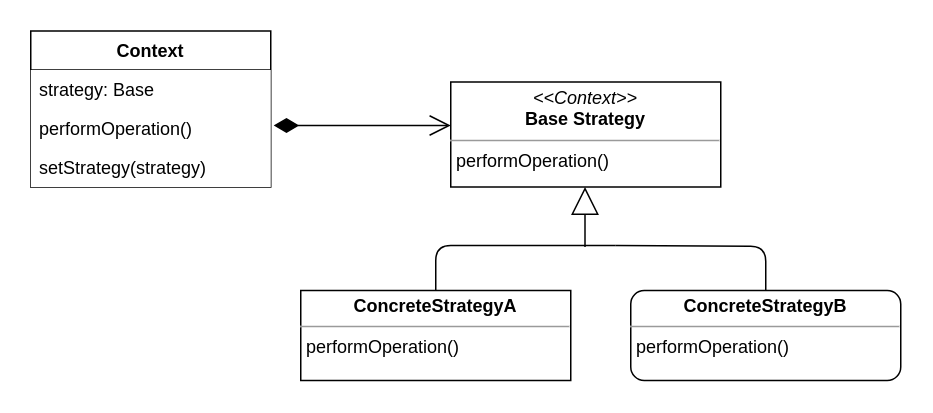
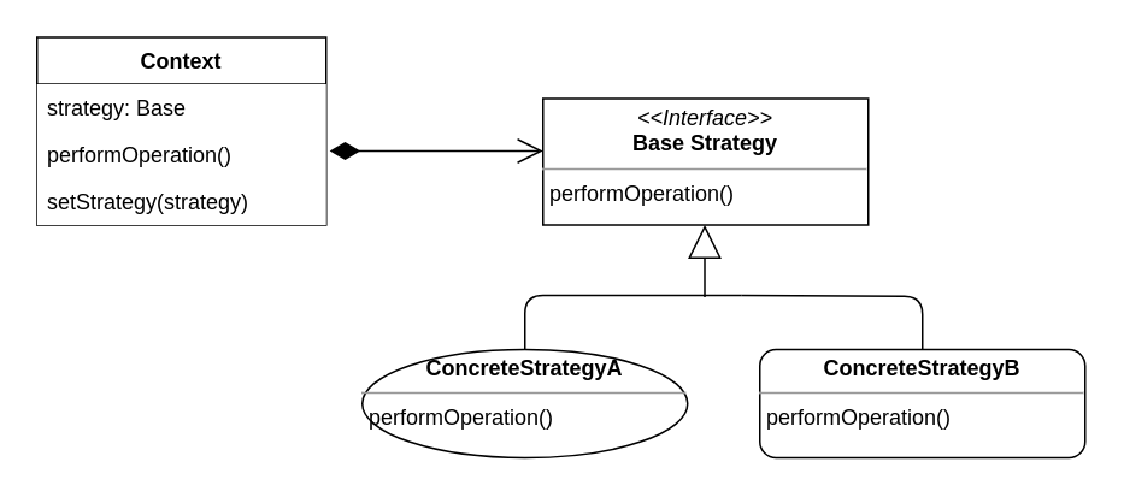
  <mxCell id="0" />
  <mxCell id="1" parent="0" />
  <mxCell id="2" value="Context" style="swimlane;fontStyle=1;align=center;verticalAlign=top;childLayout=stackLayout;horizontal=1;startSize=26;horizontalStack=0;resizeParent=1;resizeParentMax=0;resizeLast=0;collapsible=1;marginBottom=0;" vertex="1" parent="1"><mxGeometry x="20" y="20" width="160" height="104" as="geometry" /></mxCell>
  <mxCell id="3" value="strategy: Base" style="text;strokeColor=none;align=left;verticalAlign=top;spacingLeft=4;spacingRight=4;overflow=hidden;rotatable=0;points=[[0,0.5],[1,0.5]];portConstraint=eastwest;fillColor=#ffffff;" vertex="1" parent="2"><mxGeometry y="26" width="160" height="26" as="geometry" /></mxCell>
  <mxCell id="4" value="performOperation()" style="text;strokeColor=none;align=left;verticalAlign=top;spacingLeft=4;spacingRight=4;overflow=hidden;rotatable=0;points=[[0,0.5],[1,0.5]];portConstraint=eastwest;fillColor=#ffffff;" vertex="1" parent="2"><mxGeometry y="52" width="160" height="26" as="geometry" /></mxCell>
  <mxCell id="5" value="setStrategy(strategy)" style="text;strokeColor=none;align=left;verticalAlign=top;spacingLeft=4;spacingRight=4;overflow=hidden;rotatable=0;points=[[0,0.5],[1,0.5]];portConstraint=eastwest;fillColor=#ffffff;" vertex="1" parent="2"><mxGeometry y="78" width="160" height="26" as="geometry" /></mxCell>
- <mxCell id="6" value="&lt;p style=&quot;margin: 0px ; margin-top: 4px ; text-align: center&quot;&gt;&lt;i&gt;&amp;lt;&amp;lt;Context&amp;gt;&amp;gt;&lt;/i&gt;&lt;br&gt;&lt;b&gt;Base Strategy&lt;/b&gt;&lt;/p&gt;&lt;hr size=&quot;1&quot;&gt;&lt;p style=&quot;margin: 0px ; margin-left: 4px&quot;&gt;performOperation()&lt;br&gt;&lt;/p&gt;" style="verticalAlign=top;align=left;overflow=fill;fontSize=12;fontFamily=Helvetica;html=1;" vertex="1" parent="1"><mxGeometry x="300" y="54" width="180" height="70" as="geometry" /></mxCell>
+ <mxCell id="6" value="&lt;p style=&quot;margin: 0px ; margin-top: 4px ; text-align: center&quot;&gt;&lt;i&gt;&amp;lt;&amp;lt;Interface&amp;gt;&amp;gt;&lt;/i&gt;&lt;br&gt;&lt;b&gt;Base Strategy&lt;/b&gt;&lt;/p&gt;&lt;hr size=&quot;1&quot;&gt;&lt;p style=&quot;margin: 0px ; margin-left: 4px&quot;&gt;performOperation()&lt;br&gt;&lt;/p&gt;" style="verticalAlign=top;align=left;overflow=fill;fontSize=12;fontFamily=Helvetica;html=1;" vertex="1" parent="1"><mxGeometry x="300" y="54" width="180" height="70" as="geometry" /></mxCell>
  <mxCell id="7" value="&lt;p style=&quot;margin: 0px ; margin-top: 4px ; text-align: center&quot;&gt;&lt;b&gt;ConcreteStrategyB&lt;/b&gt;&lt;/p&gt;&lt;hr size=&quot;1&quot;&gt;&lt;p style=&quot;margin: 0px ; margin-left: 4px&quot;&gt;performOperation()&lt;br&gt;&lt;/p&gt;" style="verticalAlign=top;align=left;overflow=fill;fontSize=12;fontFamily=Helvetica;html=1;rounded=1;" vertex="1" parent="1"><mxGeometry x="420" y="193" width="180" height="60" as="geometry" /></mxCell>
- <mxCell id="8" value="&lt;p style=&quot;margin: 0px ; margin-top: 4px ; text-align: center&quot;&gt;&lt;b&gt;ConcreteStrategyA&lt;/b&gt;&lt;/p&gt;&lt;hr size=&quot;1&quot;&gt;&lt;p style=&quot;margin: 0px ; margin-left: 4px&quot;&gt;performOperation()&lt;br&gt;&lt;/p&gt;" style="verticalAlign=top;align=left;overflow=fill;fontSize=12;fontFamily=Helvetica;html=1;" vertex="1" parent="1"><mxGeometry x="200" y="193" width="180" height="60" as="geometry" /></mxCell>
+ <mxCell id="8" value="&lt;p style=&quot;margin: 0px ; margin-top: 4px ; text-align: center&quot;&gt;&lt;b&gt;ConcreteStrategyA&lt;/b&gt;&lt;/p&gt;&lt;hr size=&quot;1&quot;&gt;&lt;p style=&quot;margin: 0px ; margin-left: 4px&quot;&gt;performOperation()&lt;br&gt;&lt;/p&gt;" style="ellipse;verticalAlign=top;align=left;overflow=fill;fontSize=12;fontFamily=Helvetica;html=1;" vertex="1" parent="1"><mxGeometry x="200" y="193" width="180" height="60" as="geometry" /></mxCell>
  <mxCell id="9" value="" style="endArrow=open;html=1;endSize=12;startArrow=diamondThin;startSize=14;startFill=1;edgeStyle=orthogonalEdgeStyle;align=left;verticalAlign=bottom;" edge="1" parent="1"><mxGeometry x="-1" y="3" relative="1" as="geometry"><mxPoint x="182" y="83" as="sourcePoint" /><mxPoint x="300" y="83" as="targetPoint" /></mxGeometry></mxCell>
  <mxCell id="10" value="" style="endArrow=none;html=1;edgeStyle=orthogonalEdgeStyle;exitX=0.5;exitY=0;exitDx=0;exitDy=0;" edge="1" parent="1" source="8"><mxGeometry relative="1" as="geometry"><mxPoint x="250" y="153" as="sourcePoint" /><mxPoint x="410" y="163" as="targetPoint" /><Array as="points"><mxPoint x="290" y="163" /><mxPoint x="400" y="163" /></Array></mxGeometry></mxCell>
  <mxCell id="11" value="" style="endArrow=none;html=1;edgeStyle=orthogonalEdgeStyle;entryX=0.5;entryY=0;entryDx=0;entryDy=0;" edge="1" parent="1" target="7"><mxGeometry relative="1" as="geometry"><mxPoint x="410" y="163" as="sourcePoint" /><mxPoint x="600" y="163" as="targetPoint" /></mxGeometry></mxCell>
  <mxCell id="12" value="" style="endArrow=block;endSize=16;endFill=0;html=1;" edge="1" parent="1"><mxGeometry width="160" relative="1" as="geometry"><mxPoint x="389.5" y="164" as="sourcePoint" /><mxPoint x="389.5" y="124" as="targetPoint" /></mxGeometry></mxCell>
